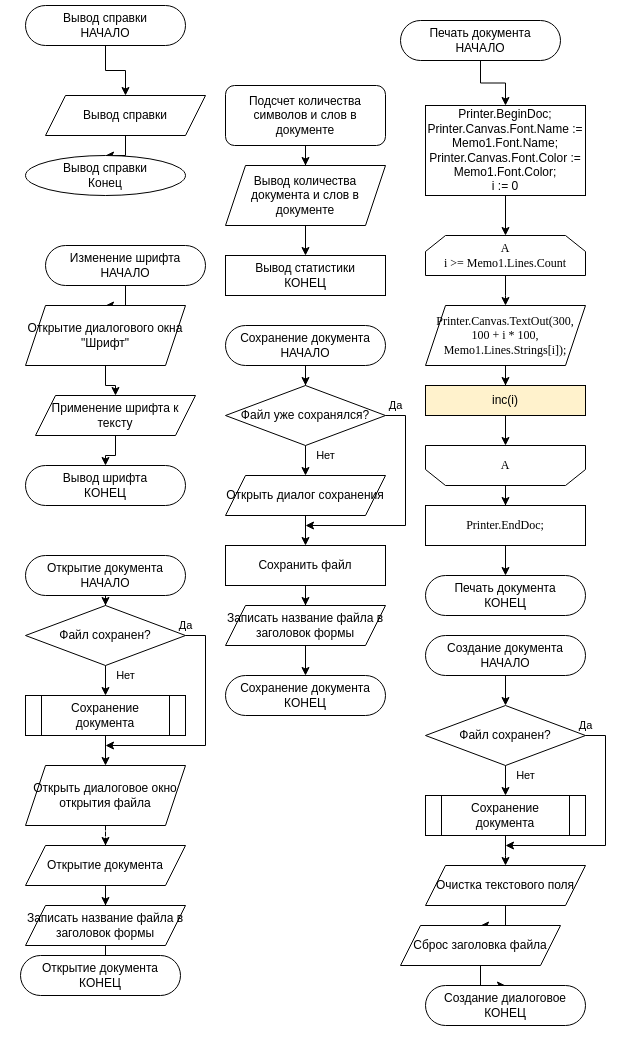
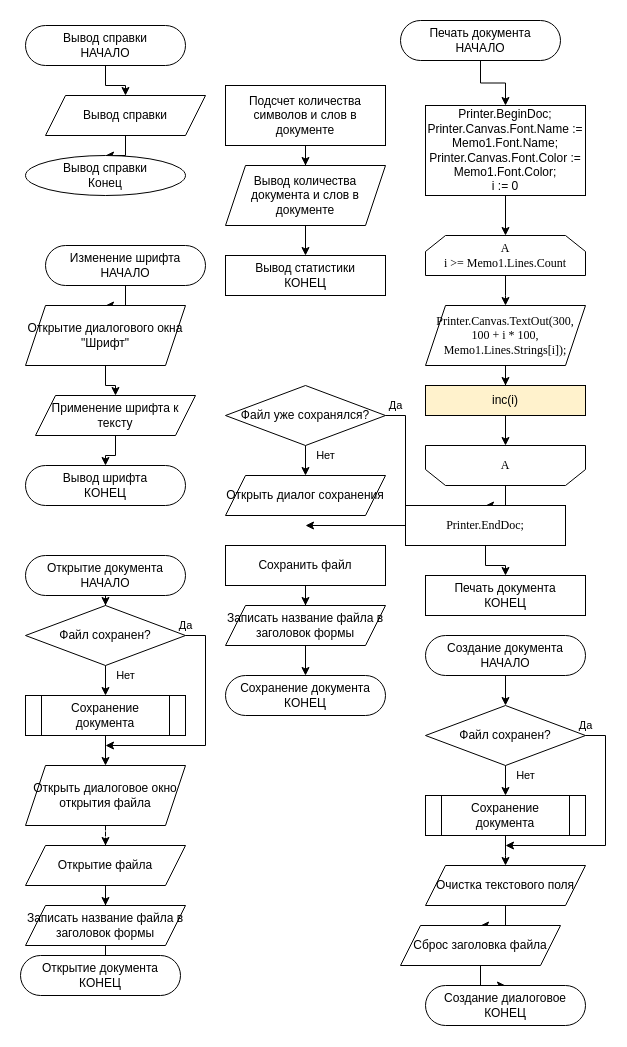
  <mxCell id="0" />
  <mxCell id="1" parent="0" />
  <mxCell id="2" value="" style="edgeStyle=orthogonalEdgeStyle;rounded=0;orthogonalLoop=1;jettySize=auto;html=1;" parent="1" source="3" target="5" edge="1"><mxGeometry relative="1" as="geometry" /></mxCell>
- <mxCell id="3" value="Вывод справки&lt;br&gt;НАЧАЛО" style="rounded=1;whiteSpace=wrap;html=1;arcSize=50;strokeWidth=1;fontSize=12;" parent="1" vertex="1"><mxGeometry x="25" y="5" width="160" height="40" as="geometry" /></mxCell>
+ <mxCell id="3" value="Вывод справки&lt;br&gt;НАЧАЛО" style="rounded=1;whiteSpace=wrap;html=1;arcSize=50;strokeWidth=1;fontSize=12;" parent="1" vertex="1"><mxGeometry x="25" y="25" width="160" height="40" as="geometry" /></mxCell>
  <mxCell id="4" value="" style="edgeStyle=orthogonalEdgeStyle;rounded=0;orthogonalLoop=1;jettySize=auto;html=1;" parent="1" source="5" target="6" edge="1"><mxGeometry relative="1" as="geometry" /></mxCell>
  <mxCell id="5" value="Вывод справки" style="shape=parallelogram;perimeter=parallelogramPerimeter;whiteSpace=wrap;html=1;fixedSize=1;" parent="1" vertex="1"><mxGeometry x="45" y="95" width="160" height="40" as="geometry" /></mxCell>
  <mxCell id="6" value="Вывод справки&lt;br&gt;Конец" style="ellipse;whiteSpace=wrap;html=1;arcSize=50;strokeWidth=1;fontSize=12;" parent="1" vertex="1"><mxGeometry x="25" y="155" width="160" height="40" as="geometry" /></mxCell>
  <mxCell id="7" value="" style="edgeStyle=orthogonalEdgeStyle;rounded=0;orthogonalLoop=1;jettySize=auto;html=1;" parent="1" source="8" target="10" edge="1"><mxGeometry relative="1" as="geometry" /></mxCell>
- <mxCell id="8" value="Подсчет количества символов и слов в документе" style="whiteSpace=wrap;html=1;rounded=1;" parent="1" vertex="1"><mxGeometry x="225" y="85" width="160" height="60" as="geometry" /></mxCell>
+ <mxCell id="8" value="Подсчет количества символов и слов в документе" style="rounded=0;whiteSpace=wrap;html=1;" parent="1" vertex="1"><mxGeometry x="225" y="85" width="160" height="60" as="geometry" /></mxCell>
  <mxCell id="9" value="" style="edgeStyle=orthogonalEdgeStyle;rounded=0;orthogonalLoop=1;jettySize=auto;html=1;" parent="1" source="10" target="11" edge="1"><mxGeometry relative="1" as="geometry" /></mxCell>
  <mxCell id="10" value="Вывод количества документа и слов в документе" style="shape=parallelogram;perimeter=parallelogramPerimeter;whiteSpace=wrap;html=1;fixedSize=1;rounded=0;" parent="1" vertex="1"><mxGeometry x="225" y="165" width="160" height="60" as="geometry" /></mxCell>
  <mxCell id="11" value="Вывод статистики&lt;br&gt;КОНЕЦ" style="whiteSpace=wrap;html=1;arcSize=50;strokeWidth=1;fontSize=12;rounded=0;" parent="1" vertex="1"><mxGeometry x="225" y="255" width="160" height="40" as="geometry" /></mxCell>
  <mxCell id="12" value="" style="edgeStyle=orthogonalEdgeStyle;rounded=0;orthogonalLoop=1;jettySize=auto;html=1;" parent="1" source="13" target="15" edge="1"><mxGeometry relative="1" as="geometry" /></mxCell>
  <mxCell id="13" value="Печать документа&lt;br&gt;НАЧАЛО" style="rounded=1;whiteSpace=wrap;html=1;arcSize=50;strokeWidth=1;fontSize=12;" parent="1" vertex="1"><mxGeometry x="400" y="20" width="160" height="40" as="geometry" /></mxCell>
  <mxCell id="14" value="" style="edgeStyle=orthogonalEdgeStyle;rounded=0;orthogonalLoop=1;jettySize=auto;html=1;" parent="1" source="15" target="17" edge="1"><mxGeometry relative="1" as="geometry" /></mxCell>
  <mxCell id="15" value="Printer.BeginDoc; Printer.Canvas.Font.Name := Memo1.Font.Name; Printer.Canvas.Font.Color := Memo1.Font.Color;&lt;br&gt;i := 0" style="rounded=0;whiteSpace=wrap;html=1;" parent="1" vertex="1"><mxGeometry x="425" y="105" width="160" height="90" as="geometry" /></mxCell>
  <mxCell id="16" value="" style="edgeStyle=orthogonalEdgeStyle;rounded=0;orthogonalLoop=1;jettySize=auto;html=1;" parent="1" source="17" edge="1"><mxGeometry relative="1" as="geometry"><mxPoint x="505" y="305" as="targetPoint" /></mxGeometry></mxCell>
  <mxCell id="17" value="A&lt;br&gt;i &amp;gt;=&amp;nbsp;Memo1.Lines.Count" style="shape=loopLimit;whiteSpace=wrap;html=1;rounded=0;shadow=0;strokeWidth=1;fillColor=#ffffff;fontFamily=Times New Roman;fontSize=12;" parent="1" vertex="1"><mxGeometry x="425" y="235" width="160" height="40" as="geometry" /></mxCell>
  <mxCell id="18" value="" style="edgeStyle=orthogonalEdgeStyle;rounded=0;orthogonalLoop=1;jettySize=auto;html=1;" parent="1" source="19" target="21" edge="1"><mxGeometry relative="1" as="geometry" /></mxCell>
  <mxCell id="19" value="A" style="shape=loopLimit;whiteSpace=wrap;html=1;rounded=0;shadow=0;strokeWidth=1;fillColor=#ffffff;fontFamily=Times New Roman;fontSize=12;direction=west;" parent="1" vertex="1"><mxGeometry x="425" y="445" width="160" height="40" as="geometry" /></mxCell>
  <mxCell id="20" value="" style="edgeStyle=orthogonalEdgeStyle;rounded=0;orthogonalLoop=1;jettySize=auto;html=1;" parent="1" source="21" target="24" edge="1"><mxGeometry relative="1" as="geometry" /></mxCell>
- <mxCell id="21" value="Printer.EndDoc;" style="whiteSpace=wrap;html=1;rounded=0;shadow=0;fontFamily=Times New Roman;strokeWidth=1;" parent="1" vertex="1"><mxGeometry x="425" y="505" width="160" height="40" as="geometry" /></mxCell>
+ <mxCell id="21" value="Printer.EndDoc;" style="whiteSpace=wrap;html=1;rounded=0;shadow=0;fontFamily=Times New Roman;strokeWidth=1;" parent="1" vertex="1"><mxGeometry x="405" y="505" width="160" height="40" as="geometry" /></mxCell>
  <mxCell id="22" value="" style="edgeStyle=orthogonalEdgeStyle;rounded=0;orthogonalLoop=1;jettySize=auto;html=1;" edge="1" parent="1" source="23" target="71"><mxGeometry relative="1" as="geometry" /></mxCell>
  <mxCell id="23" value="&lt;span style=&quot;font-family: &amp;#34;times new roman&amp;#34;&quot;&gt;Printer.Canvas.TextOut(300, 100 + i * 100, Memo1.Lines.Strings[i]);&lt;/span&gt;" style="shape=parallelogram;perimeter=parallelogramPerimeter;whiteSpace=wrap;html=1;fixedSize=1;" parent="1" vertex="1"><mxGeometry x="425" y="305" width="160" height="60" as="geometry" /></mxCell>
- <mxCell id="24" value="Печать документа&lt;br&gt;КОНЕЦ" style="rounded=1;whiteSpace=wrap;html=1;arcSize=50;strokeWidth=1;fontSize=12;" parent="1" vertex="1"><mxGeometry x="425" y="575" width="160" height="40" as="geometry" /></mxCell>
+ <mxCell id="24" value="Печать документа&lt;br&gt;КОНЕЦ" style="whiteSpace=wrap;html=1;arcSize=50;strokeWidth=1;fontSize=12;rounded=0;" parent="1" vertex="1"><mxGeometry x="425" y="575" width="160" height="40" as="geometry" /></mxCell>
  <mxCell id="25" value="" style="edgeStyle=orthogonalEdgeStyle;rounded=0;orthogonalLoop=1;jettySize=auto;html=1;" parent="1" source="26" target="28" edge="1"><mxGeometry relative="1" as="geometry" /></mxCell>
  <mxCell id="26" value="Изменение шрифта&lt;br&gt;НАЧАЛО" style="rounded=1;whiteSpace=wrap;html=1;arcSize=50;strokeWidth=1;fontSize=12;" parent="1" vertex="1"><mxGeometry x="45" y="245" width="160" height="40" as="geometry" /></mxCell>
  <mxCell id="27" value="" style="edgeStyle=orthogonalEdgeStyle;rounded=0;orthogonalLoop=1;jettySize=auto;html=1;" parent="1" source="28" target="30" edge="1"><mxGeometry relative="1" as="geometry" /></mxCell>
  <mxCell id="28" value="Открытие диалогового окна &quot;Шрифт&quot;" style="shape=parallelogram;perimeter=parallelogramPerimeter;whiteSpace=wrap;html=1;fixedSize=1;" parent="1" vertex="1"><mxGeometry x="25" y="305" width="160" height="60" as="geometry" /></mxCell>
  <mxCell id="29" value="" style="edgeStyle=orthogonalEdgeStyle;rounded=0;orthogonalLoop=1;jettySize=auto;html=1;" parent="1" source="30" target="31" edge="1"><mxGeometry relative="1" as="geometry" /></mxCell>
  <mxCell id="30" value="Применение шрифта к тексту" style="shape=parallelogram;perimeter=parallelogramPerimeter;whiteSpace=wrap;html=1;fixedSize=1;" parent="1" vertex="1"><mxGeometry x="35" y="395" width="160" height="40" as="geometry" /></mxCell>
  <mxCell id="31" value="Вывод шрифта&lt;br&gt;КОНЕЦ" style="rounded=1;whiteSpace=wrap;html=1;arcSize=50;strokeWidth=1;fontSize=12;" parent="1" vertex="1"><mxGeometry x="25" y="465" width="160" height="40" as="geometry" /></mxCell>
- <mxCell id="32" value="" style="edgeStyle=orthogonalEdgeStyle;rounded=0;orthogonalLoop=1;jettySize=auto;html=1;" parent="1" source="33" target="36" edge="1"><mxGeometry relative="1" as="geometry" /></mxCell>
- <mxCell id="33" value="Сохранение документа&lt;br&gt;НАЧАЛО" style="rounded=1;whiteSpace=wrap;html=1;arcSize=50;strokeWidth=1;fontSize=12;" parent="1" vertex="1"><mxGeometry x="225" y="325" width="160" height="40" as="geometry" /></mxCell>
  <mxCell id="34" value="Нет" style="edgeStyle=orthogonalEdgeStyle;rounded=0;orthogonalLoop=1;jettySize=auto;html=1;" parent="1" source="36" target="38" edge="1"><mxGeometry x="0.2" y="20" relative="1" as="geometry"><mxPoint as="offset" /></mxGeometry></mxCell>
  <mxCell id="35" value="Да" style="edgeStyle=orthogonalEdgeStyle;rounded=0;orthogonalLoop=1;jettySize=auto;html=1;exitX=1;exitY=0.5;exitDx=0;exitDy=0;" parent="1" source="36" edge="1"><mxGeometry x="-0.913" y="10" relative="1" as="geometry"><mxPoint x="305" y="525" as="targetPoint" /><Array as="points"><mxPoint x="405" y="415" /><mxPoint x="405" y="525" /></Array><mxPoint as="offset" /></mxGeometry></mxCell>
  <mxCell id="36" value="Файл уже сохранялся?" style="rhombus;whiteSpace=wrap;html=1;" parent="1" vertex="1"><mxGeometry x="225" y="385" width="160" height="60" as="geometry" /></mxCell>
- <mxCell id="37" value="" style="edgeStyle=orthogonalEdgeStyle;rounded=0;orthogonalLoop=1;jettySize=auto;html=1;" parent="1" source="38" target="40" edge="1"><mxGeometry relative="1" as="geometry" /></mxCell>
  <mxCell id="38" value="Открыть диалог сохранения" style="shape=parallelogram;perimeter=parallelogramPerimeter;whiteSpace=wrap;html=1;fixedSize=1;" parent="1" vertex="1"><mxGeometry x="225" y="475" width="160" height="40" as="geometry" /></mxCell>
  <mxCell id="39" value="" style="edgeStyle=orthogonalEdgeStyle;rounded=0;orthogonalLoop=1;jettySize=auto;html=1;" parent="1" source="40" target="42" edge="1"><mxGeometry relative="1" as="geometry" /></mxCell>
  <mxCell id="40" value="Сохранить файл" style="whiteSpace=wrap;html=1;" parent="1" vertex="1"><mxGeometry x="225" y="545" width="160" height="40" as="geometry" /></mxCell>
  <mxCell id="41" value="" style="edgeStyle=orthogonalEdgeStyle;rounded=0;orthogonalLoop=1;jettySize=auto;html=1;" parent="1" source="42" target="43" edge="1"><mxGeometry relative="1" as="geometry" /></mxCell>
  <mxCell id="42" value="Записать название файла в заголовок формы" style="shape=parallelogram;perimeter=parallelogramPerimeter;whiteSpace=wrap;html=1;fixedSize=1;" parent="1" vertex="1"><mxGeometry x="225" y="605" width="160" height="40" as="geometry" /></mxCell>
  <mxCell id="43" value="Сохранение документа&lt;br&gt;КОНЕЦ" style="rounded=1;whiteSpace=wrap;html=1;arcSize=50;strokeWidth=1;fontSize=12;" parent="1" vertex="1"><mxGeometry x="225" y="675" width="160" height="40" as="geometry" /></mxCell>
  <mxCell id="44" value="" style="edgeStyle=orthogonalEdgeStyle;rounded=0;orthogonalLoop=1;jettySize=auto;html=1;" parent="1" source="45" target="48" edge="1"><mxGeometry relative="1" as="geometry" /></mxCell>
  <mxCell id="45" value="Открытие документа&lt;br&gt;НАЧАЛО" style="rounded=1;whiteSpace=wrap;html=1;arcSize=50;strokeWidth=1;fontSize=12;" parent="1" vertex="1"><mxGeometry x="25" y="555" width="160" height="40" as="geometry" /></mxCell>
  <mxCell id="46" value="Нет" style="edgeStyle=orthogonalEdgeStyle;rounded=0;orthogonalLoop=1;jettySize=auto;html=1;" parent="1" source="48" target="50" edge="1"><mxGeometry x="0.2" y="20" relative="1" as="geometry"><mxPoint as="offset" /></mxGeometry></mxCell>
  <mxCell id="47" value="Да" style="edgeStyle=orthogonalEdgeStyle;rounded=0;orthogonalLoop=1;jettySize=auto;html=1;exitX=1;exitY=0.5;exitDx=0;exitDy=0;" parent="1" source="48" edge="1"><mxGeometry x="-1" y="10" relative="1" as="geometry"><mxPoint x="105" y="745" as="targetPoint" /><Array as="points"><mxPoint x="205" y="635" /><mxPoint x="205" y="745" /></Array><mxPoint as="offset" /></mxGeometry></mxCell>
  <mxCell id="48" value="Файл сохранен?" style="rhombus;whiteSpace=wrap;html=1;" parent="1" vertex="1"><mxGeometry x="25" y="605" width="160" height="60" as="geometry" /></mxCell>
  <mxCell id="49" value="" style="edgeStyle=orthogonalEdgeStyle;rounded=0;orthogonalLoop=1;jettySize=auto;html=1;" parent="1" source="50" target="52" edge="1"><mxGeometry relative="1" as="geometry" /></mxCell>
  <mxCell id="50" value="Сохранение документа" style="shape=process;whiteSpace=wrap;html=1;backgroundOutline=1;" parent="1" vertex="1"><mxGeometry x="25" y="695" width="160" height="40" as="geometry" /></mxCell>
  <mxCell id="51" value="" style="edgeStyle=orthogonalEdgeStyle;rounded=0;orthogonalLoop=1;jettySize=auto;html=1;dashed=1;" parent="1" source="52" target="54" edge="1"><mxGeometry relative="1" as="geometry" /></mxCell>
  <mxCell id="52" value="Открыть диалоговое окно открытия файла" style="shape=parallelogram;perimeter=parallelogramPerimeter;whiteSpace=wrap;html=1;fixedSize=1;" parent="1" vertex="1"><mxGeometry x="25" y="765" width="160" height="60" as="geometry" /></mxCell>
  <mxCell id="53" value="" style="edgeStyle=orthogonalEdgeStyle;rounded=0;orthogonalLoop=1;jettySize=auto;html=1;" parent="1" source="54" target="56" edge="1"><mxGeometry relative="1" as="geometry" /></mxCell>
- <mxCell id="54" value="Открытие документа" style="shape=parallelogram;perimeter=parallelogramPerimeter;whiteSpace=wrap;html=1;fixedSize=1;" parent="1" vertex="1"><mxGeometry x="25" y="845" width="160" height="40" as="geometry" /></mxCell>
+ <mxCell id="54" value="Открытие файла" style="shape=parallelogram;perimeter=parallelogramPerimeter;whiteSpace=wrap;html=1;fixedSize=1;" parent="1" vertex="1"><mxGeometry x="25" y="845" width="160" height="40" as="geometry" /></mxCell>
  <mxCell id="55" value="" style="edgeStyle=orthogonalEdgeStyle;rounded=0;orthogonalLoop=1;jettySize=auto;html=1;" parent="1" source="56" target="57" edge="1"><mxGeometry relative="1" as="geometry" /></mxCell>
  <mxCell id="56" value="Записать название файла в заголовок формы" style="shape=parallelogram;perimeter=parallelogramPerimeter;whiteSpace=wrap;html=1;fixedSize=1;" parent="1" vertex="1"><mxGeometry x="25" y="905" width="160" height="40" as="geometry" /></mxCell>
  <mxCell id="57" value="Открытие документа&lt;br&gt;КОНЕЦ" style="rounded=1;whiteSpace=wrap;html=1;arcSize=50;strokeWidth=1;fontSize=12;" parent="1" vertex="1"><mxGeometry x="20" y="955" width="160" height="40" as="geometry" /></mxCell>
  <mxCell id="58" value="" style="edgeStyle=orthogonalEdgeStyle;rounded=0;orthogonalLoop=1;jettySize=auto;html=1;" parent="1" source="59" target="62" edge="1"><mxGeometry relative="1" as="geometry" /></mxCell>
  <mxCell id="59" value="Создание документа&lt;br&gt;НАЧАЛО" style="rounded=1;whiteSpace=wrap;html=1;arcSize=50;strokeWidth=1;fontSize=12;" parent="1" vertex="1"><mxGeometry x="425" y="635" width="160" height="40" as="geometry" /></mxCell>
  <mxCell id="60" value="Нет" style="edgeStyle=orthogonalEdgeStyle;rounded=0;orthogonalLoop=1;jettySize=auto;html=1;" parent="1" source="62" target="64" edge="1"><mxGeometry x="0.2" y="20" relative="1" as="geometry"><mxPoint as="offset" /></mxGeometry></mxCell>
  <mxCell id="61" value="Да" style="edgeStyle=orthogonalEdgeStyle;rounded=0;orthogonalLoop=1;jettySize=auto;html=1;exitX=1;exitY=0.5;exitDx=0;exitDy=0;" parent="1" source="62" edge="1"><mxGeometry x="-1" y="10" relative="1" as="geometry"><mxPoint x="505" y="845" as="targetPoint" /><Array as="points"><mxPoint x="605" y="735" /><mxPoint x="605" y="845" /></Array><mxPoint as="offset" /></mxGeometry></mxCell>
  <mxCell id="62" value="Файл сохранен?" style="rhombus;whiteSpace=wrap;html=1;" parent="1" vertex="1"><mxGeometry x="425" y="705" width="160" height="60" as="geometry" /></mxCell>
  <mxCell id="63" value="" style="edgeStyle=orthogonalEdgeStyle;rounded=0;orthogonalLoop=1;jettySize=auto;html=1;" parent="1" source="64" edge="1"><mxGeometry relative="1" as="geometry"><mxPoint x="505" y="865" as="targetPoint" /></mxGeometry></mxCell>
  <mxCell id="64" value="Сохранение документа" style="shape=process;whiteSpace=wrap;html=1;backgroundOutline=1;" parent="1" vertex="1"><mxGeometry x="425" y="795" width="160" height="40" as="geometry" /></mxCell>
  <mxCell id="65" value="" style="edgeStyle=orthogonalEdgeStyle;rounded=0;orthogonalLoop=1;jettySize=auto;html=1;" parent="1" source="66" target="68" edge="1"><mxGeometry relative="1" as="geometry" /></mxCell>
  <mxCell id="66" value="Очистка текстового поля" style="shape=parallelogram;perimeter=parallelogramPerimeter;whiteSpace=wrap;html=1;fixedSize=1;" parent="1" vertex="1"><mxGeometry x="425" y="865" width="160" height="40" as="geometry" /></mxCell>
  <mxCell id="67" value="" style="edgeStyle=orthogonalEdgeStyle;rounded=0;orthogonalLoop=1;jettySize=auto;html=1;" parent="1" source="68" target="69" edge="1"><mxGeometry relative="1" as="geometry" /></mxCell>
  <mxCell id="68" value="Сброс заголовка файла" style="shape=parallelogram;perimeter=parallelogramPerimeter;whiteSpace=wrap;html=1;fixedSize=1;" parent="1" vertex="1"><mxGeometry x="400" y="925" width="160" height="40" as="geometry" /></mxCell>
  <mxCell id="69" value="Создание диалоговое&lt;br&gt;КОНЕЦ" style="rounded=1;whiteSpace=wrap;html=1;arcSize=50;strokeWidth=1;fontSize=12;" parent="1" vertex="1"><mxGeometry x="425" y="985" width="160" height="40" as="geometry" /></mxCell>
  <mxCell id="70" value="" style="edgeStyle=orthogonalEdgeStyle;rounded=0;orthogonalLoop=1;jettySize=auto;html=1;" edge="1" parent="1" source="71" target="19"><mxGeometry relative="1" as="geometry" /></mxCell>
  <mxCell id="71" value="inc(i)" style="rounded=0;whiteSpace=wrap;html=1;fillColor=#fff2cc;" vertex="1" parent="1"><mxGeometry x="425" y="385" width="160" height="30" as="geometry" /></mxCell>
